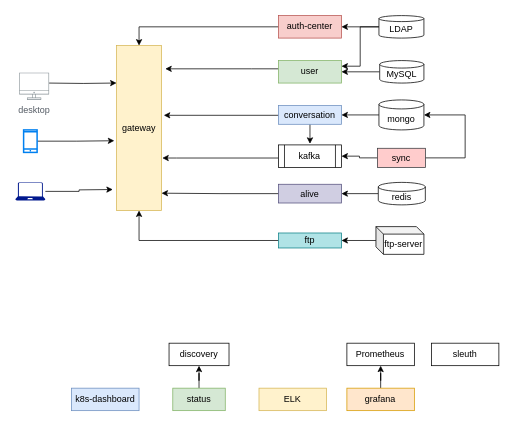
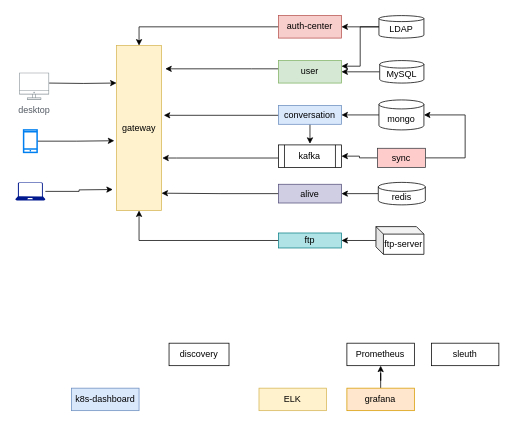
  <mxCell id="0" />
  <mxCell id="1" parent="0" />
  <mxCell id="2" value="gateway" style="rounded=0;whiteSpace=wrap;html=1;fillColor=#fff2cc;strokeColor=#d6b656;" parent="1" vertex="1"><mxGeometry x="155" y="60" width="60" height="220" as="geometry" /></mxCell>
  <mxCell id="3" style="edgeStyle=orthogonalEdgeStyle;rounded=0;orthogonalLoop=1;jettySize=auto;html=1;entryX=1.083;entryY=0.141;entryDx=0;entryDy=0;entryPerimeter=0;" parent="1" source="4" target="2" edge="1"><mxGeometry relative="1" as="geometry"><Array as="points"><mxPoint x="335" y="91" /><mxPoint x="335" y="91" /></Array></mxGeometry></mxCell>
  <mxCell id="4" value="user" style="rounded=0;whiteSpace=wrap;html=1;fillColor=#d5e8d4;strokeColor=#82b366;" parent="1" vertex="1"><mxGeometry x="371" y="80" width="84" height="30" as="geometry" /></mxCell>
  <mxCell id="5" value="" style="edgeStyle=orthogonalEdgeStyle;rounded=0;orthogonalLoop=1;jettySize=auto;html=1;entryX=1;entryY=0.5;entryDx=0;entryDy=0;" parent="1" source="6" target="4" edge="1"><mxGeometry relative="1" as="geometry" /></mxCell>
  <mxCell id="6" value="MySQL" style="shape=cylinder3;whiteSpace=wrap;html=1;boundedLbl=1;backgroundOutline=1;size=5;" parent="1" vertex="1"><mxGeometry x="506" y="80" width="59" height="30" as="geometry" /></mxCell>
  <mxCell id="7" value="" style="edgeStyle=orthogonalEdgeStyle;rounded=0;orthogonalLoop=1;jettySize=auto;html=1;" parent="1" edge="1"><mxGeometry relative="1" as="geometry"><mxPoint x="216" y="210" as="targetPoint" /><Array as="points"><mxPoint x="235" y="210" /><mxPoint x="235" y="210" /></Array><mxPoint x="371" y="210" as="sourcePoint" /></mxGeometry></mxCell>
  <mxCell id="8" value="kafka" style="shape=process;whiteSpace=wrap;html=1;backgroundOutline=1;" parent="1" vertex="1"><mxGeometry x="371" y="192.5" width="84" height="30" as="geometry" /></mxCell>
  <mxCell id="9" style="edgeStyle=orthogonalEdgeStyle;rounded=0;orthogonalLoop=1;jettySize=auto;html=1;entryX=0.5;entryY=0;entryDx=0;entryDy=0;" parent="1" source="10" target="2" edge="1"><mxGeometry relative="1" as="geometry" /></mxCell>
  <mxCell id="10" value="auth-center" style="rounded=0;whiteSpace=wrap;html=1;fillColor=#f8cecc;strokeColor=#b85450;" parent="1" vertex="1"><mxGeometry x="371" y="20" width="84" height="30" as="geometry" /></mxCell>
  <mxCell id="11" style="edgeStyle=orthogonalEdgeStyle;rounded=0;orthogonalLoop=1;jettySize=auto;html=1;entryX=-0.05;entryY=0.577;entryDx=0;entryDy=0;entryPerimeter=0;" parent="1" source="12" target="2" edge="1"><mxGeometry relative="1" as="geometry" /></mxCell>
  <mxCell id="12" value="" style="html=1;verticalLabelPosition=bottom;align=center;labelBackgroundColor=#ffffff;verticalAlign=top;strokeWidth=2;strokeColor=#0080F0;shadow=0;dashed=0;shape=mxgraph.ios7.icons.smartphone;" parent="1" vertex="1"><mxGeometry x="31" y="172.5" width="18" height="30" as="geometry" /></mxCell>
  <mxCell id="13" style="edgeStyle=orthogonalEdgeStyle;rounded=0;orthogonalLoop=1;jettySize=auto;html=1;" parent="1" source="14" edge="1"><mxGeometry relative="1" as="geometry"><mxPoint x="150" y="252" as="targetPoint" /></mxGeometry></mxCell>
  <mxCell id="14" value="" style="aspect=fixed;pointerEvents=1;shadow=0;dashed=0;html=1;strokeColor=none;labelPosition=center;verticalLabelPosition=bottom;verticalAlign=top;align=center;fillColor=#00188D;shape=mxgraph.azure.laptop" parent="1" vertex="1"><mxGeometry x="20" y="242.5" width="40" height="24" as="geometry" /></mxCell>
  <mxCell id="15" style="edgeStyle=orthogonalEdgeStyle;rounded=0;orthogonalLoop=1;jettySize=auto;html=1;entryX=1;entryY=0.895;entryDx=0;entryDy=0;entryPerimeter=0;" parent="1" source="16" target="2" edge="1"><mxGeometry relative="1" as="geometry"><mxPoint x="245" y="230" as="targetPoint" /></mxGeometry></mxCell>
  <mxCell id="16" value="alive" style="rounded=0;whiteSpace=wrap;html=1;fillColor=#d0cee2;strokeColor=#56517e;" parent="1" vertex="1"><mxGeometry x="371" y="245" width="84" height="25" as="geometry" /></mxCell>
  <mxCell id="17" value="" style="edgeStyle=orthogonalEdgeStyle;rounded=0;orthogonalLoop=1;jettySize=auto;html=1;" parent="1" source="18" target="16" edge="1"><mxGeometry relative="1" as="geometry" /></mxCell>
  <mxCell id="18" value="redis" style="shape=cylinder3;whiteSpace=wrap;html=1;boundedLbl=1;backgroundOutline=1;size=6;" parent="1" vertex="1"><mxGeometry x="504.13" y="242.5" width="62.75" height="30" as="geometry" /></mxCell>
  <mxCell id="19" style="edgeStyle=orthogonalEdgeStyle;rounded=0;orthogonalLoop=1;jettySize=auto;html=1;entryX=0.5;entryY=1;entryDx=0;entryDy=0;" parent="1" source="20" target="2" edge="1"><mxGeometry relative="1" as="geometry"><mxPoint x="251" y="320" as="targetPoint" /><Array as="points"><mxPoint x="185" y="320" /></Array></mxGeometry></mxCell>
  <mxCell id="20" value="ftp" style="rounded=0;whiteSpace=wrap;html=1;fillColor=#b0e3e6;strokeColor=#0e8088;" parent="1" vertex="1"><mxGeometry x="371" y="310" width="84" height="20" as="geometry" /></mxCell>
  <mxCell id="21" style="edgeStyle=orthogonalEdgeStyle;rounded=0;orthogonalLoop=1;jettySize=auto;html=1;entryX=1;entryY=0.5;entryDx=0;entryDy=0;entryPerimeter=0;" parent="1" source="23" target="25" edge="1"><mxGeometry relative="1" as="geometry"><Array as="points"><mxPoint x="620" y="153" /></Array></mxGeometry></mxCell>
  <mxCell id="22" value="" style="edgeStyle=orthogonalEdgeStyle;rounded=0;orthogonalLoop=1;jettySize=auto;html=1;entryX=1;entryY=0.5;entryDx=0;entryDy=0;" parent="1" source="23" target="8" edge="1"><mxGeometry relative="1" as="geometry" /></mxCell>
  <mxCell id="23" value="sync" style="rounded=0;whiteSpace=wrap;html=1;fillColor=#ffcccc;strokeColor=#36393d;" parent="1" vertex="1"><mxGeometry x="503" y="197" width="64" height="25.5" as="geometry" /></mxCell>
  <mxCell id="24" value="" style="edgeStyle=orthogonalEdgeStyle;rounded=0;orthogonalLoop=1;jettySize=auto;html=1;" parent="1" source="25" target="28" edge="1"><mxGeometry relative="1" as="geometry" /></mxCell>
  <mxCell id="25" value="mongo" style="shape=cylinder3;whiteSpace=wrap;html=1;boundedLbl=1;backgroundOutline=1;size=6;" parent="1" vertex="1"><mxGeometry x="505" y="132.5" width="60" height="40" as="geometry" /></mxCell>
  <mxCell id="26" style="edgeStyle=orthogonalEdgeStyle;rounded=0;orthogonalLoop=1;jettySize=auto;html=1;exitX=0;exitY=0.5;exitDx=0;exitDy=0;" parent="1" source="28" edge="1"><mxGeometry relative="1" as="geometry"><mxPoint x="218" y="153" as="targetPoint" /><Array as="points"><mxPoint x="218" y="153" /></Array></mxGeometry></mxCell>
  <mxCell id="27" value="" style="edgeStyle=orthogonalEdgeStyle;rounded=0;orthogonalLoop=1;jettySize=auto;html=1;" parent="1" source="28" edge="1"><mxGeometry relative="1" as="geometry"><mxPoint x="413" y="191" as="targetPoint" /></mxGeometry></mxCell>
  <mxCell id="28" value="conversation" style="rounded=0;whiteSpace=wrap;html=1;fillColor=#dae8fc;strokeColor=#6c8ebf;" parent="1" vertex="1"><mxGeometry x="371" y="140" width="84" height="25" as="geometry" /></mxCell>
  <mxCell id="29" value="discovery" style="rounded=0;whiteSpace=wrap;html=1;" parent="1" vertex="1"><mxGeometry x="225" y="457" width="80" height="30" as="geometry" /></mxCell>
  <mxCell id="30" value="k8s-dashboard" style="rounded=0;whiteSpace=wrap;html=1;fillColor=#dae8fc;strokeColor=#6c8ebf;" parent="1" vertex="1"><mxGeometry x="95" y="517" width="90" height="30" as="geometry" /></mxCell>
- <mxCell id="31" value="" style="edgeStyle=orthogonalEdgeStyle;rounded=0;orthogonalLoop=1;jettySize=auto;html=1;" parent="1" source="32" target="29" edge="1"><mxGeometry relative="1" as="geometry" /></mxCell>
- <mxCell id="32" value="status" style="rounded=0;whiteSpace=wrap;html=1;fillColor=#d5e8d4;strokeColor=#82b366;" parent="1" vertex="1"><mxGeometry x="230" y="517" width="70" height="30" as="geometry" /></mxCell>
  <mxCell id="33" value="" style="edgeStyle=orthogonalEdgeStyle;rounded=0;orthogonalLoop=1;jettySize=auto;html=1;" parent="1" source="34" target="20" edge="1"><mxGeometry relative="1" as="geometry" /></mxCell>
  <mxCell id="34" value="ftp-server" style="shape=cube;whiteSpace=wrap;html=1;boundedLbl=1;backgroundOutline=1;darkOpacity=0.05;darkOpacity2=0.1;size=10;" parent="1" vertex="1"><mxGeometry x="501" y="301.5" width="64" height="37" as="geometry" /></mxCell>
  <mxCell id="35" value="" style="edgeStyle=orthogonalEdgeStyle;rounded=0;orthogonalLoop=1;jettySize=auto;html=1;" parent="1" source="37" target="10" edge="1"><mxGeometry relative="1" as="geometry" /></mxCell>
  <mxCell id="36" style="edgeStyle=orthogonalEdgeStyle;rounded=0;orthogonalLoop=1;jettySize=auto;html=1;entryX=1;entryY=0.25;entryDx=0;entryDy=0;" parent="1" source="37" target="4" edge="1"><mxGeometry relative="1" as="geometry" /></mxCell>
  <mxCell id="37" value="LDAP" style="shape=cylinder3;whiteSpace=wrap;html=1;boundedLbl=1;backgroundOutline=1;size=4;" parent="1" vertex="1"><mxGeometry x="505" y="20" width="60" height="30" as="geometry" /></mxCell>
  <mxCell id="38" style="edgeStyle=orthogonalEdgeStyle;rounded=0;orthogonalLoop=1;jettySize=auto;html=1;entryX=0;entryY=0.227;entryDx=0;entryDy=0;entryPerimeter=0;" parent="1" target="2" edge="1"><mxGeometry relative="1" as="geometry"><mxPoint x="65" y="110" as="sourcePoint" /></mxGeometry></mxCell>
  <mxCell id="39" value="ELK" style="rounded=0;whiteSpace=wrap;html=1;fillColor=#fff2cc;strokeColor=#d6b656;" parent="1" vertex="1"><mxGeometry x="345" y="517" width="90" height="30" as="geometry" /></mxCell>
  <mxCell id="40" value="" style="edgeStyle=orthogonalEdgeStyle;rounded=0;orthogonalLoop=1;jettySize=auto;html=1;" parent="1" source="41" target="42" edge="1"><mxGeometry relative="1" as="geometry" /></mxCell>
  <mxCell id="41" value="grafana" style="rounded=0;whiteSpace=wrap;html=1;fillColor=#ffe6cc;strokeColor=#d79b00;" parent="1" vertex="1"><mxGeometry x="462.25" y="517" width="90" height="30" as="geometry" /></mxCell>
  <mxCell id="42" value="Prometheus" style="rounded=0;whiteSpace=wrap;html=1;" parent="1" vertex="1"><mxGeometry x="462.25" y="457" width="90" height="30" as="geometry" /></mxCell>
  <mxCell id="43" value="sleuth" style="rounded=0;whiteSpace=wrap;html=1;" parent="1" vertex="1"><mxGeometry x="575" y="457" width="90" height="30" as="geometry" /></mxCell>
  <mxCell id="44" value="desktop" style="outlineConnect=0;gradientColor=none;fontColor=#545B64;strokeColor=none;fillColor=#879196;dashed=0;verticalLabelPosition=bottom;verticalAlign=top;align=center;html=1;fontSize=12;fontStyle=0;aspect=fixed;shape=mxgraph.aws4.illustration_desktop;pointerEvents=1" parent="1" vertex="1"><mxGeometry x="25" y="96.1" width="40" height="36.4" as="geometry" /></mxCell>
